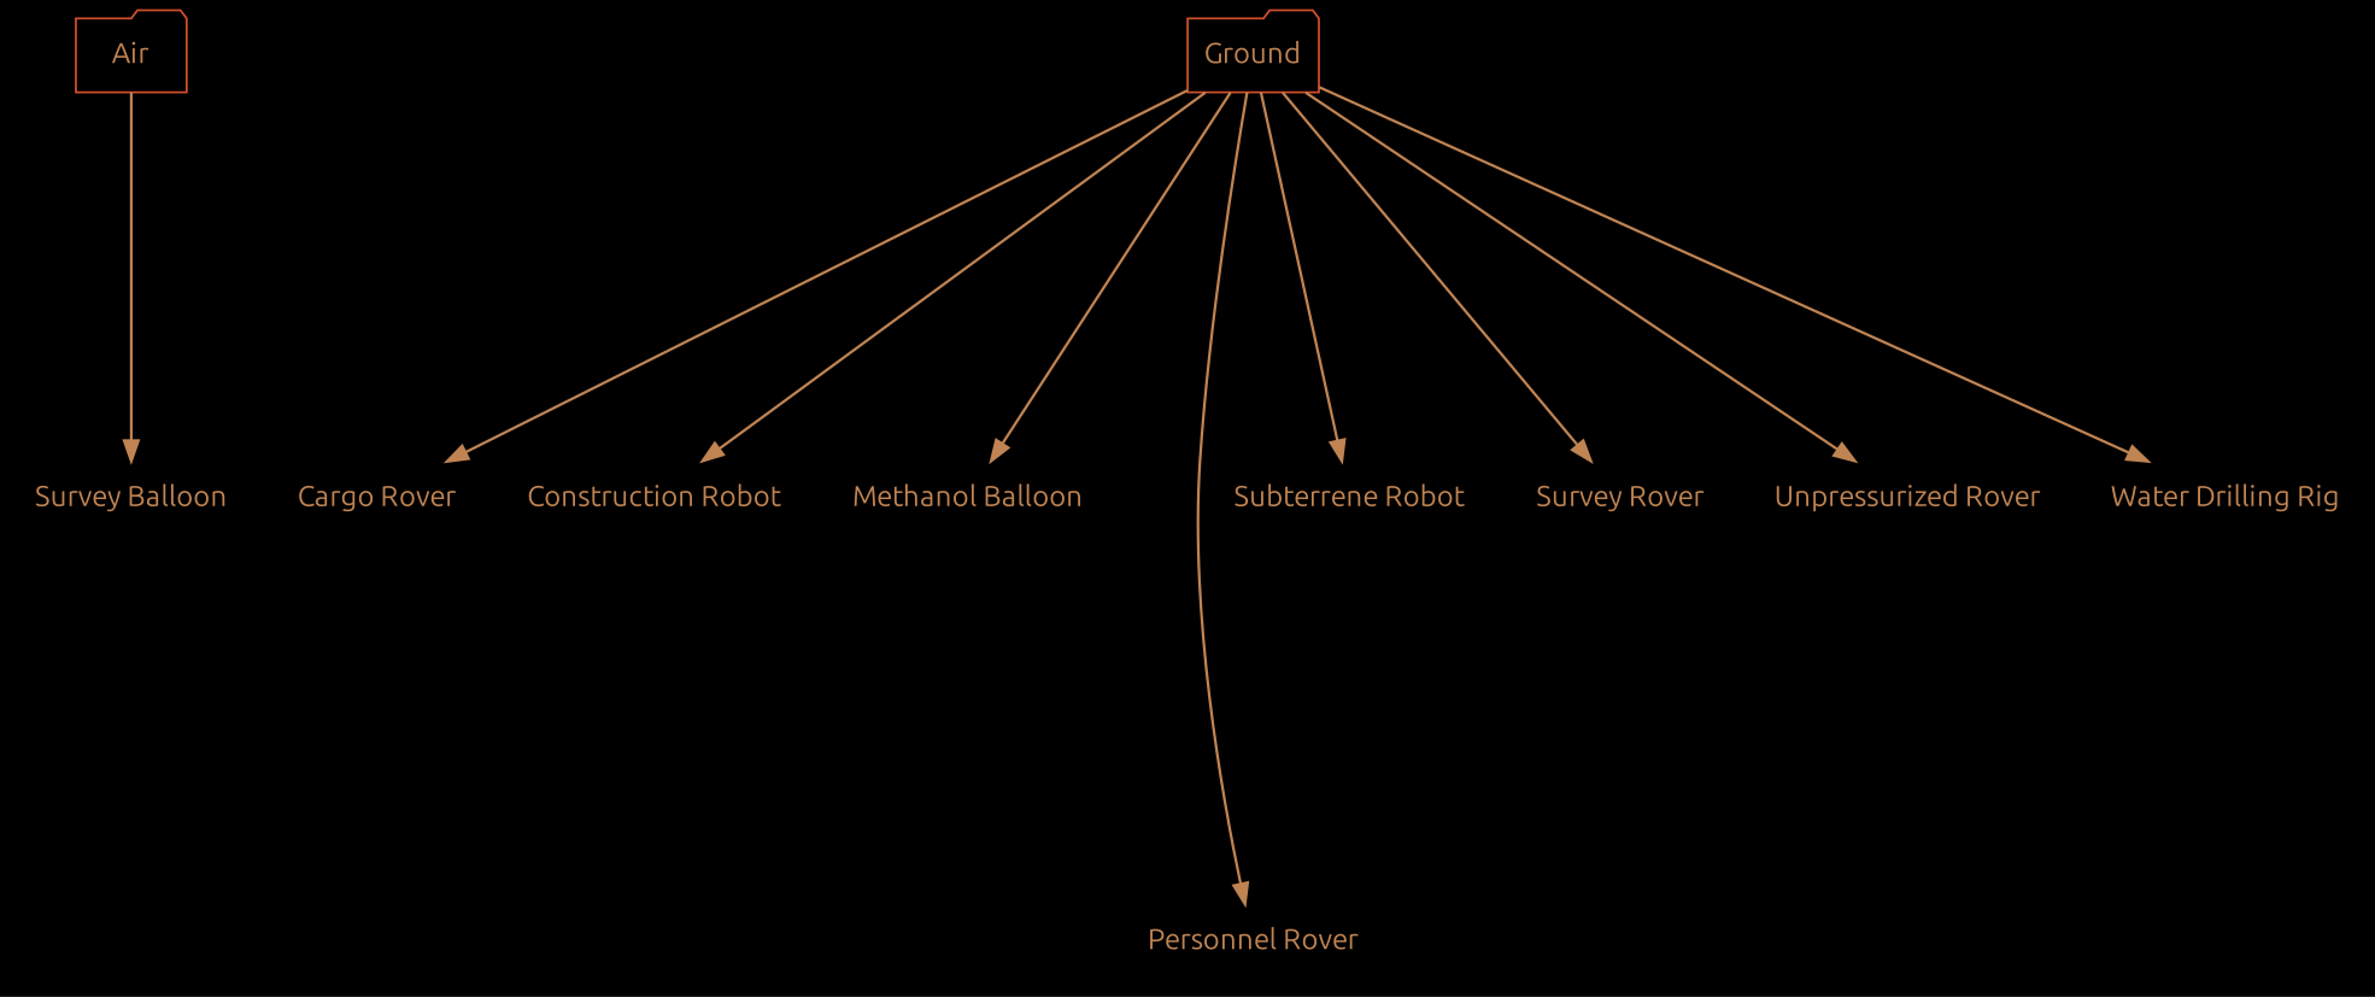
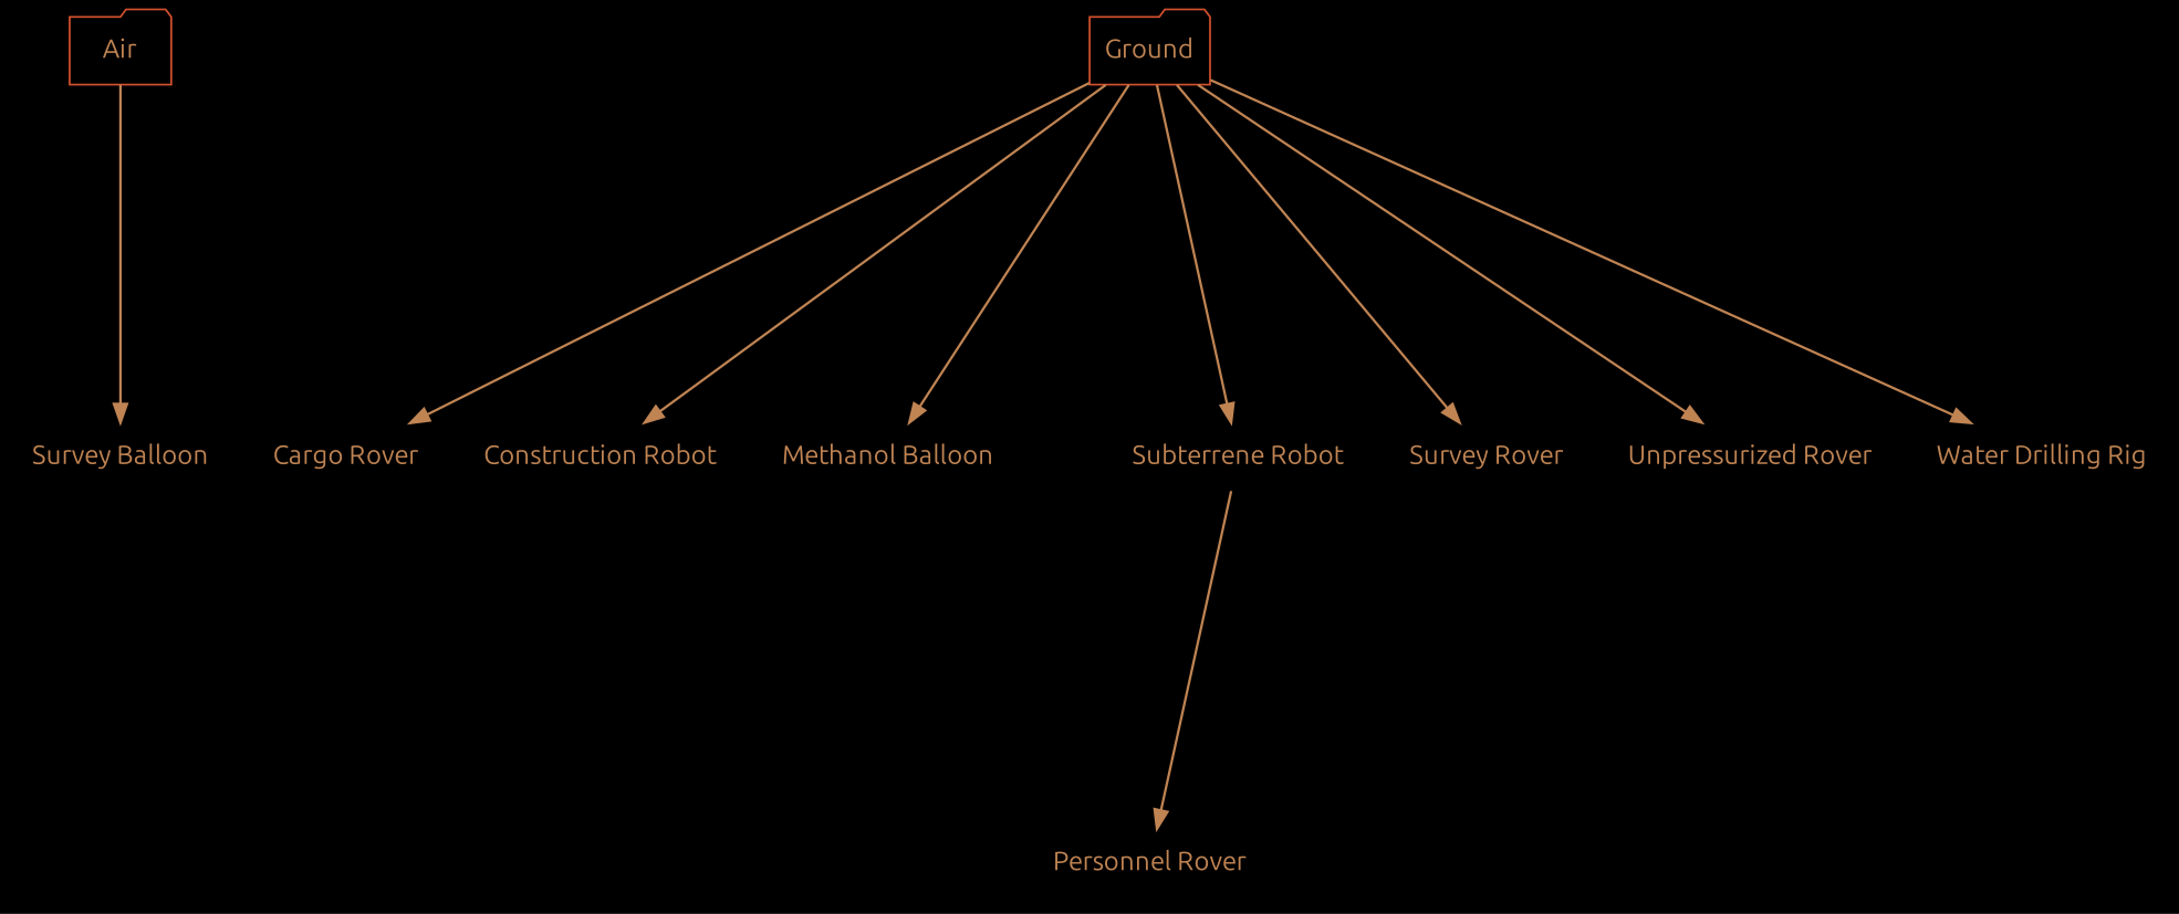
  digraph {
    bgcolor=black
    compound=true
    ranksep=2.5
    root=Vehicles
    node [color="#d3502dff" fillcolor=gray10 fontcolor="#c08453ff" fontname=Ubuntu shape=none]
    edge [color="#c08453ff" penwidth=1.3]
    Air [shape=folder]
    "Survey Balloon"
    Ground [shape=folder]
    "Cargo Rover"
    "Construction Robot"
    n6 [label="Methanol Balloon"]
    "Personnel Rover"
    "Subterrene Robot"
    "Survey Rover"
    "Unpressurized Rover"
    "Water Drilling Rig"
    Air -> "Survey Balloon"
    Ground -> "Cargo Rover"
    Ground -> "Construction Robot"
    Ground -> n6
-   Ground -> "Personnel Rover"
+   "Subterrene Robot" -> "Personnel Rover"
    Ground -> "Subterrene Robot"
    Ground -> "Survey Rover"
    Ground -> "Unpressurized Rover"
    Ground -> "Water Drilling Rig"
  }
